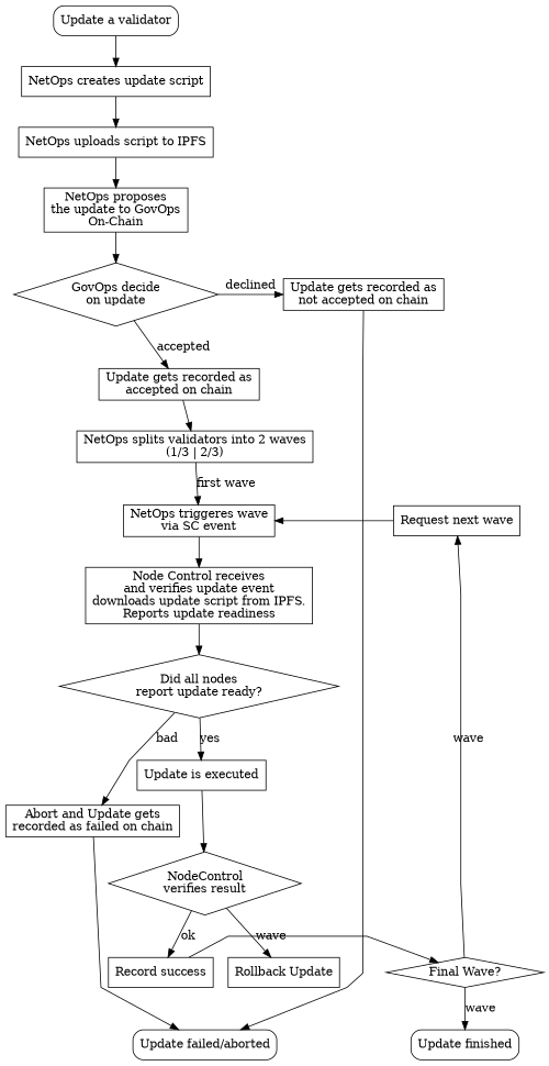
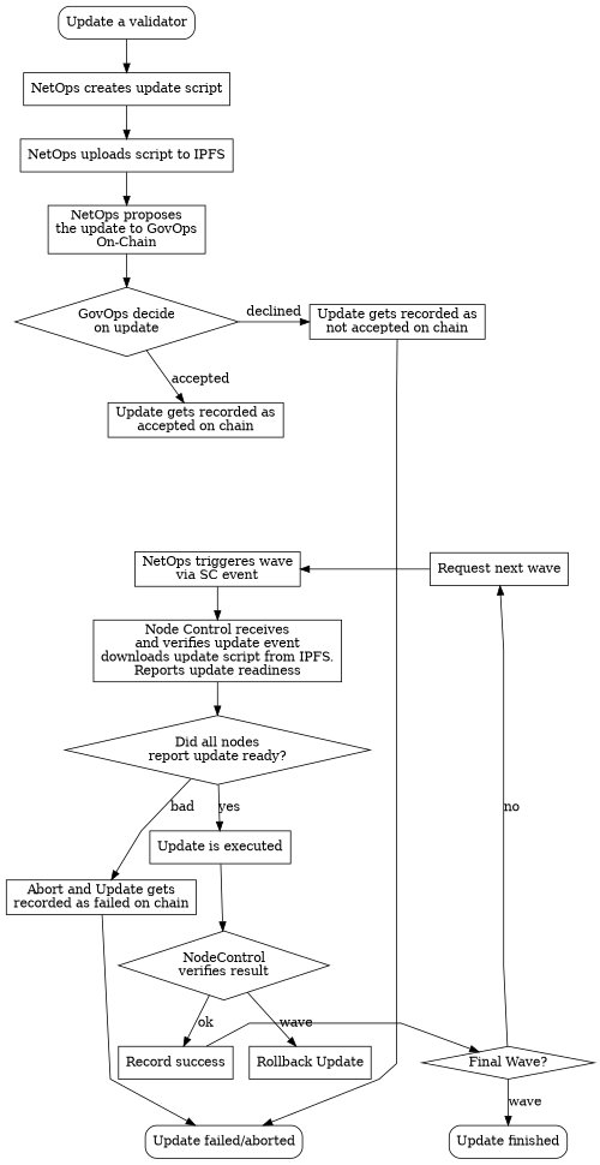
  digraph {
    splines=compound
    node [shape=box]
    n1 [label="GovOps decide\non update" shape=diamond]
    n2 [label="Update gets recorded as\nnot accepted on chain"]
    n3 [label="Update finished" style=rounded]
    n4 [label="Update failed/aborted" style=rounded]
    n5 [label="NetOps triggeres wave\nvia SC event"]
    n6 [label="Request next wave"]
    n7 [label="Rollback Update"]
    n8 [label="Record success"]
    n9 [label="Final Wave?" shape=diamond]
    n10 [label="Update gets recorded as\naccepted on chain"]
    n11 [label="Node Control receives\nand verifies update event\ndownloads update script from IPFS.\nReports update readiness"]
    n12 [label="Update a validator" style=rounded]
    n13 [label="NetOps creates update script"]
    n14 [label="NetOps uploads script to IPFS"]
    n15 [label="NetOps proposes\nthe update to GovOps\nOn-Chain"]
-   n16 [label="NetOps splits validators into 2 waves\n(1/3 | 2/3)"]
    n17 [label="Did all nodes\nreport update ready?" shape=diamond]
    n18 [label="Abort and Update gets\nrecorded as failed on chain"]
    n19 [label="Update is executed"]
    n20 [label="NodeControl\nverifies result" shape=diamond]
    subgraph sub_1 {
      rank=same
      n1
      n2
    }
    subgraph sub_2 {
      rank=same
      n3
      n4
    }
    subgraph sub_3 {
      rank=same
      n5
      n6
    }
    subgraph sub_4 {
      rank=same
      n7
      n8
      n9
    }
    n1 -> n2 [label=declined]
    n1 -> n10 [label=accepted]
    n2 -> n4
    n5 -> n11
    n6 -> n5
    n8 -> n9
    n9 -> n3 [label=wave]
-   n9 -> n6 [label=wave]
-   n10 -> n16
+   n9 -> n6 [label=no]
    n11 -> n17
    n12 -> n13
    n13 -> n14
    n14 -> n15
    n15 -> n1
-   n16 -> n5 [label="first wave"]
    n17 -> n18 [label=bad]
    n17 -> n19 [label=yes]
    n18 -> n4
    n19 -> n20
    n20 -> n7 [label=wave]
    n20 -> n8 [label=ok]
  }
